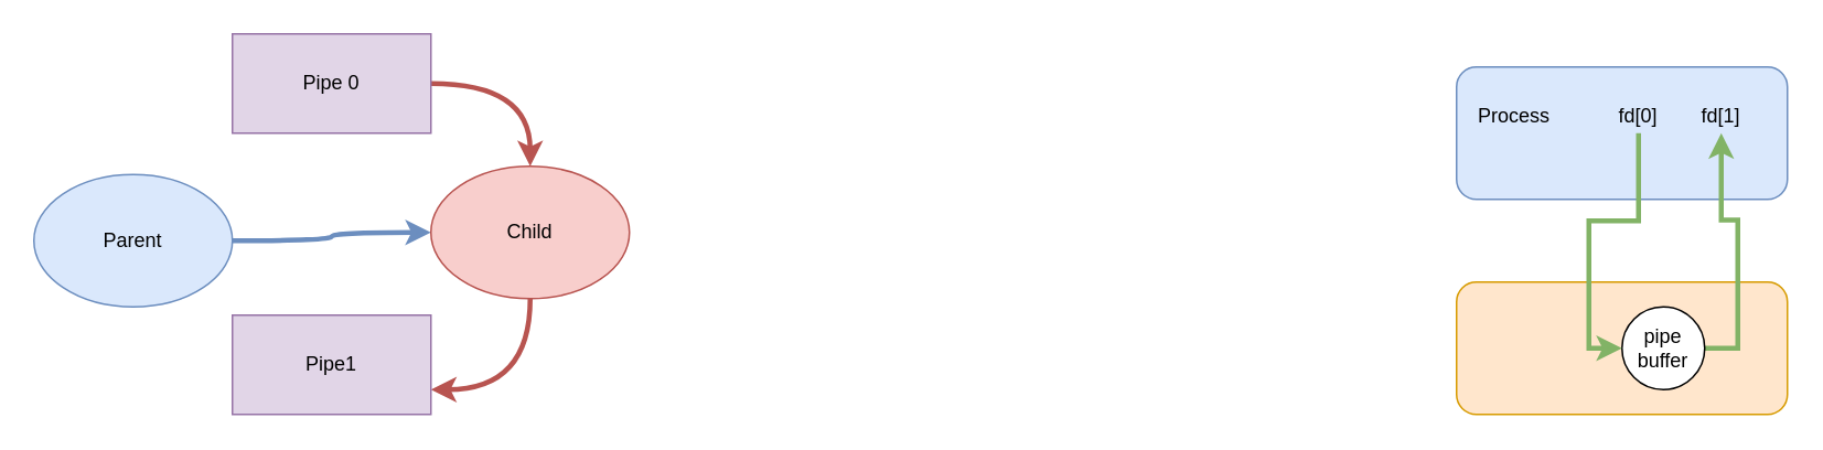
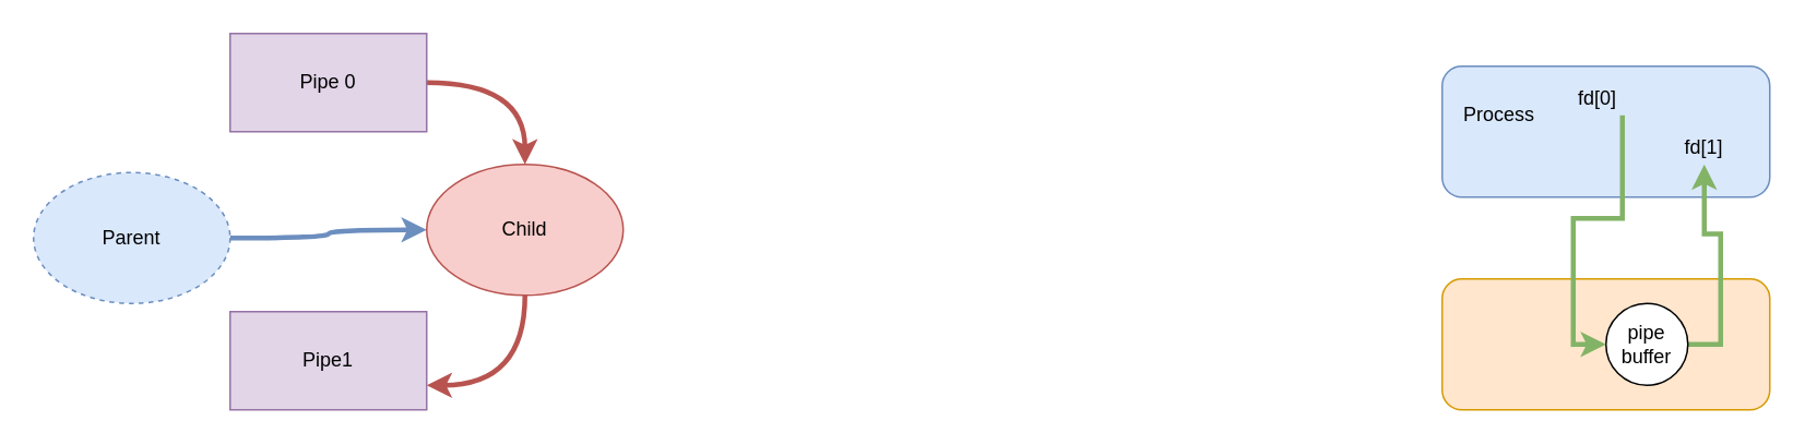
  <mxCell id="0" />
  <mxCell id="1" parent="0" />
  <mxCell id="2" value="" style="rounded=1;whiteSpace=wrap;html=1;fillColor=#dae8fc;strokeColor=#6c8ebf;" vertex="1" parent="1"><mxGeometry x="880" y="40" width="200" height="80" as="geometry" /></mxCell>
  <mxCell id="3" value="" style="rounded=1;whiteSpace=wrap;html=1;fillColor=#ffe6cc;strokeColor=#d79b00;" vertex="1" parent="1"><mxGeometry x="880" y="170" width="200" height="80" as="geometry" /></mxCell>
  <mxCell id="4" style="edgeStyle=orthogonalEdgeStyle;rounded=0;orthogonalLoop=1;jettySize=auto;html=1;exitX=1;exitY=0.5;exitDx=0;exitDy=0;fillColor=#d5e8d4;strokeColor=#82b366;strokeWidth=3;" edge="1" parent="1" source="5" target="7"><mxGeometry relative="1" as="geometry" /></mxCell>
  <mxCell id="5" value="pipe&lt;br&gt;buffer" style="ellipse;whiteSpace=wrap;html=1;aspect=fixed;" vertex="1" parent="1"><mxGeometry x="980" y="185" width="50" height="50" as="geometry" /></mxCell>
  <mxCell id="6" value="Process" style="text;html=1;strokeColor=none;fillColor=none;align=center;verticalAlign=middle;whiteSpace=wrap;rounded=0;" vertex="1" parent="1"><mxGeometry x="895" y="60" width="40" height="20" as="geometry" /></mxCell>
- <mxCell id="7" value="fd[1]" style="text;html=1;strokeColor=none;fillColor=none;align=center;verticalAlign=middle;whiteSpace=wrap;rounded=0;" vertex="1" parent="1"><mxGeometry x="1020" y="60" width="40" height="20" as="geometry" /></mxCell>
+ <mxCell id="7" value="fd[1]" style="text;html=1;strokeColor=none;fillColor=none;align=center;verticalAlign=middle;whiteSpace=wrap;rounded=0;" vertex="1" parent="1"><mxGeometry x="1020" y="80" width="40" height="20" as="geometry" /></mxCell>
  <mxCell id="8" style="edgeStyle=orthogonalEdgeStyle;rounded=0;orthogonalLoop=1;jettySize=auto;html=1;entryX=0;entryY=0.5;entryDx=0;entryDy=0;strokeWidth=3;fillColor=#d5e8d4;strokeColor=#82b366;" edge="1" parent="1" source="9" target="5"><mxGeometry relative="1" as="geometry"><Array as="points"><mxPoint x="990" y="133" /><mxPoint x="960" y="133" /><mxPoint x="960" y="210" /></Array></mxGeometry></mxCell>
- <mxCell id="9" value="fd[0]" style="text;html=1;strokeColor=none;fillColor=none;align=center;verticalAlign=middle;whiteSpace=wrap;rounded=0;" vertex="1" parent="1"><mxGeometry x="970" y="60" width="40" height="20" as="geometry" /></mxCell>
+ <mxCell id="9" value="fd[0]" style="text;html=1;strokeColor=none;fillColor=none;align=center;verticalAlign=middle;whiteSpace=wrap;rounded=0;" vertex="1" parent="1"><mxGeometry x="955" y="50" width="40" height="20" as="geometry" /></mxCell>
  <mxCell id="10" style="edgeStyle=orthogonalEdgeStyle;rounded=0;orthogonalLoop=1;jettySize=auto;html=1;strokeWidth=3;curved=1;fillColor=#dae8fc;strokeColor=#6c8ebf;" edge="1" parent="1" source="11" target="13"><mxGeometry relative="1" as="geometry" /></mxCell>
- <mxCell id="11" value="Parent" style="ellipse;whiteSpace=wrap;html=1;fillColor=#dae8fc;strokeColor=#6c8ebf;" vertex="1" parent="1"><mxGeometry x="20" y="105" width="120" height="80" as="geometry" /></mxCell>
+ <mxCell id="11" value="Parent" style="ellipse;whiteSpace=wrap;html=1;fillColor=#dae8fc;strokeColor=#6c8ebf;dashed=1;" vertex="1" parent="1"><mxGeometry x="20" y="105" width="120" height="80" as="geometry" /></mxCell>
  <mxCell id="12" style="edgeStyle=orthogonalEdgeStyle;curved=1;rounded=0;orthogonalLoop=1;jettySize=auto;html=1;entryX=1;entryY=0.75;entryDx=0;entryDy=0;strokeWidth=3;fillColor=#f8cecc;strokeColor=#b85450;" edge="1" parent="1" source="13" target="16"><mxGeometry relative="1" as="geometry" /></mxCell>
  <mxCell id="13" value="Child" style="ellipse;whiteSpace=wrap;html=1;fillColor=#f8cecc;strokeColor=#b85450;" vertex="1" parent="1"><mxGeometry x="260" y="100" width="120" height="80" as="geometry" /></mxCell>
  <mxCell id="14" style="edgeStyle=orthogonalEdgeStyle;curved=1;rounded=0;orthogonalLoop=1;jettySize=auto;html=1;entryX=0.5;entryY=0;entryDx=0;entryDy=0;strokeWidth=3;exitX=1;exitY=0.5;exitDx=0;exitDy=0;fillColor=#f8cecc;strokeColor=#b85450;" edge="1" parent="1" source="15" target="13"><mxGeometry relative="1" as="geometry" /></mxCell>
  <mxCell id="15" value="Pipe 0" style="rounded=0;whiteSpace=wrap;html=1;fillColor=#e1d5e7;strokeColor=#9673a6;" vertex="1" parent="1"><mxGeometry x="140" y="20" width="120" height="60" as="geometry" /></mxCell>
  <mxCell id="16" value="Pipe1" style="rounded=0;whiteSpace=wrap;html=1;fillColor=#e1d5e7;strokeColor=#9673a6;" vertex="1" parent="1"><mxGeometry x="140" y="190" width="120" height="60" as="geometry" /></mxCell>
